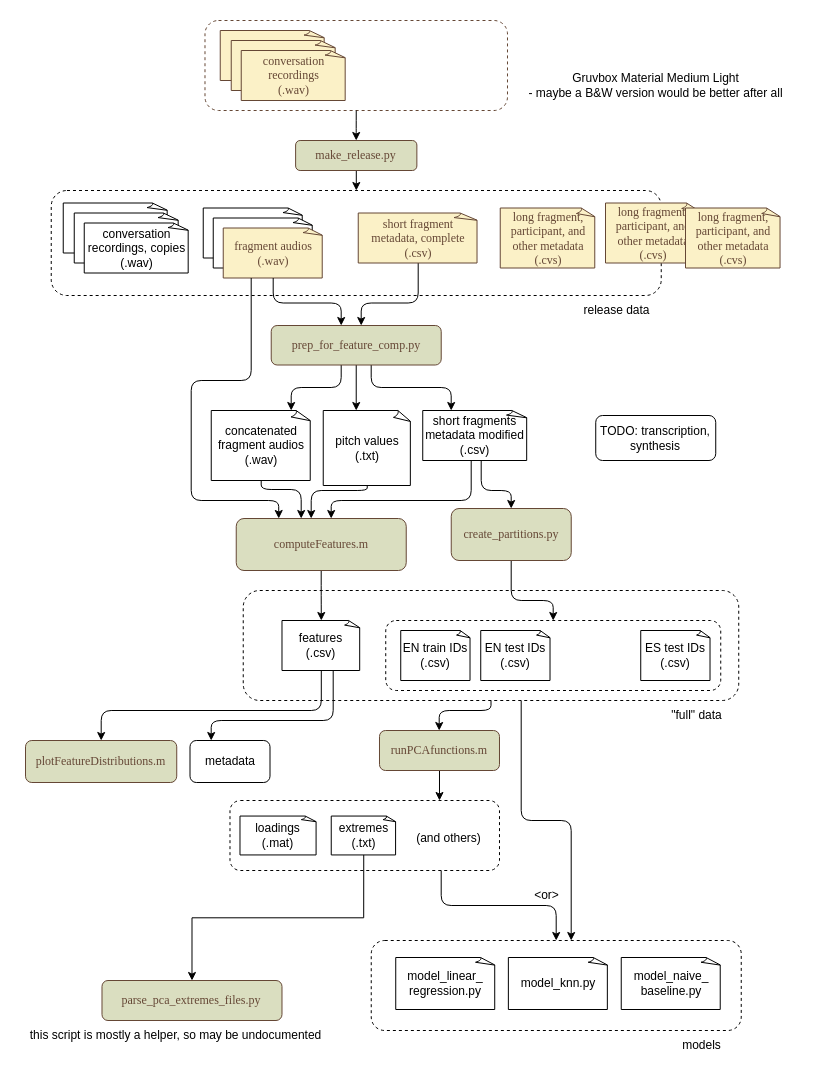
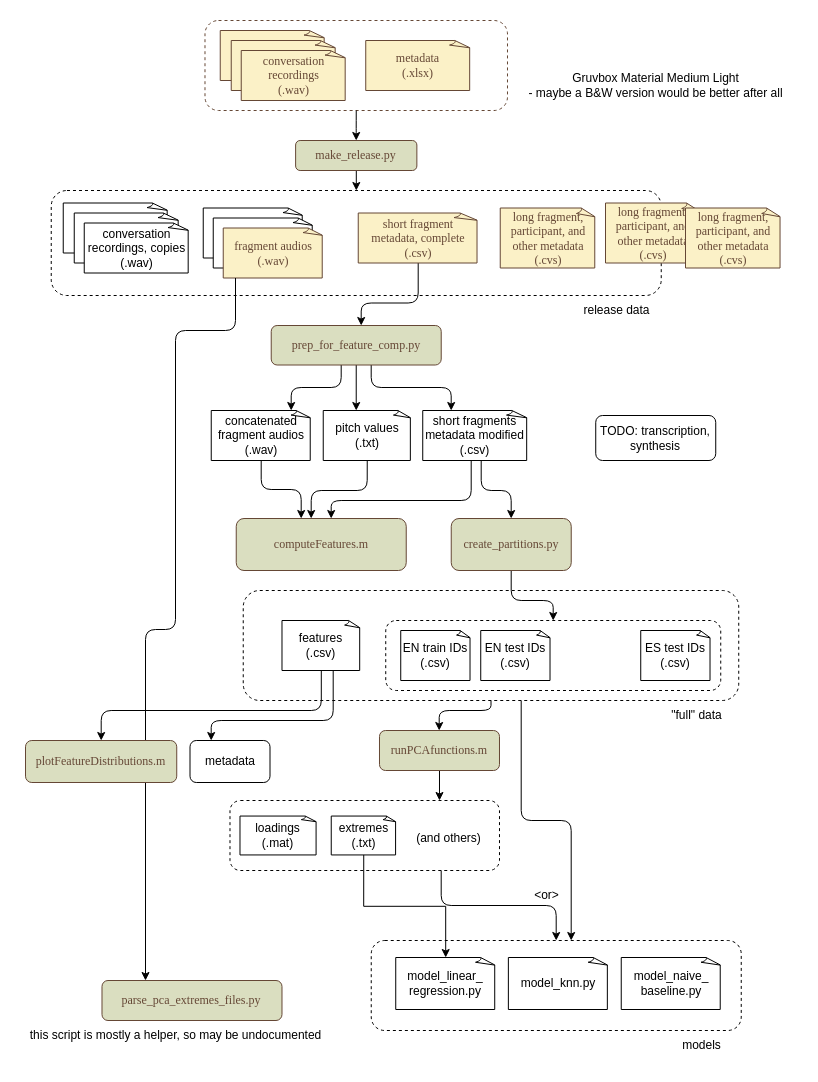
  <mxCell id="0" />
  <mxCell id="1" parent="0" />
  <mxCell id="2" style="edgeStyle=orthogonalEdgeStyle;rounded=1;orthogonalLoop=1;jettySize=auto;html=1;" parent="1" source="4" target="20" edge="1"><mxGeometry relative="1" as="geometry"><Array as="points"><mxPoint x="490.74" y="710" /><mxPoint x="438.74" y="710" /></Array></mxGeometry></mxCell>
  <mxCell id="3" style="edgeStyle=orthogonalEdgeStyle;rounded=1;orthogonalLoop=1;jettySize=auto;html=1;" parent="1" source="4" target="55" edge="1"><mxGeometry relative="1" as="geometry"><Array as="points"><mxPoint x="520.74" y="820" /><mxPoint x="570.74" y="820" /></Array></mxGeometry></mxCell>
  <mxCell id="4" value="" style="rounded=1;whiteSpace=wrap;html=1;fillColor=none;dashed=1;" parent="1" vertex="1"><mxGeometry x="242.74" y="590" width="495.5" height="110" as="geometry" /></mxCell>
  <mxCell id="5" value="" style="rounded=1;whiteSpace=wrap;html=1;fillColor=none;dashed=1;" parent="1" vertex="1"><mxGeometry x="50.74" y="190" width="610" height="105" as="geometry" /></mxCell>
  <mxCell id="6" value="" style="rounded=1;whiteSpace=wrap;html=1;fillColor=none;strokeColor=#654735;strokeWidth=1;fillStyle=solid;gradientColor=none;dashed=1;perimeterSpacing=0;" parent="1" vertex="1"><mxGeometry x="204.49" y="20" width="302.5" height="90" as="geometry" /></mxCell>
  <mxCell id="7" style="edgeStyle=orthogonalEdgeStyle;rounded=1;orthogonalLoop=1;jettySize=auto;html=1;" parent="1" source="8" target="49" edge="1"><mxGeometry relative="1" as="geometry"><Array as="points"><mxPoint x="510.74" y="600" /><mxPoint x="552.74" y="600" /></Array></mxGeometry></mxCell>
- <mxCell id="8" value="create_partitions.py" style="rounded=1;whiteSpace=wrap;html=1;fontFamily=Atkinson Hyperlegible;fillColor=#DADEC0;strokeColor=#654735;fontColor=#654735;" parent="1" vertex="1"><mxGeometry x="450.74" y="508" width="120" height="52" as="geometry" /></mxCell>
+ <mxCell id="8" value="create_partitions.py" style="rounded=1;whiteSpace=wrap;html=1;fontFamily=Atkinson Hyperlegible;fillColor=#DADEC0;strokeColor=#654735;fontColor=#654735;" parent="1" vertex="1"><mxGeometry x="450.74" y="518" width="120" height="52" as="geometry" /></mxCell>
  <mxCell id="9" style="edgeStyle=orthogonalEdgeStyle;rounded=1;orthogonalLoop=1;jettySize=auto;html=1;" parent="1" source="12" target="15" edge="1"><mxGeometry relative="1" as="geometry"><mxPoint x="455.74" y="739.5" as="targetPoint" /><Array as="points"><mxPoint x="370.74" y="387" /><mxPoint x="450.74" y="387" /></Array></mxGeometry></mxCell>
  <mxCell id="10" style="edgeStyle=orthogonalEdgeStyle;rounded=1;orthogonalLoop=1;jettySize=auto;html=1;" parent="1" source="12" target="33" edge="1"><mxGeometry relative="1" as="geometry"><Array as="points"><mxPoint x="340.74" y="387" /><mxPoint x="290.74" y="387" /></Array></mxGeometry></mxCell>
  <mxCell id="11" style="edgeStyle=orthogonalEdgeStyle;rounded=1;orthogonalLoop=1;jettySize=auto;html=1;" parent="1" source="12" target="42" edge="1"><mxGeometry relative="1" as="geometry"><Array as="points"><mxPoint x="355.74" y="427.5" /><mxPoint x="355.74" y="427.5" /></Array></mxGeometry></mxCell>
  <mxCell id="12" value="prep_for_feature_comp.py" style="rounded=1;whiteSpace=wrap;html=1;fontFamily=Atkinson Hyperlegible;fillColor=#DADEC0;strokeColor=#654735;fontColor=#654735;" parent="1" vertex="1"><mxGeometry x="270.73" y="325" width="170" height="39.5" as="geometry" /></mxCell>
  <mxCell id="13" style="edgeStyle=orthogonalEdgeStyle;rounded=1;orthogonalLoop=1;jettySize=auto;html=1;" parent="1" source="15" target="17" edge="1"><mxGeometry relative="1" as="geometry"><Array as="points"><mxPoint x="470.74" y="500" /><mxPoint x="330.74" y="500" /></Array></mxGeometry></mxCell>
  <mxCell id="14" style="edgeStyle=orthogonalEdgeStyle;rounded=1;orthogonalLoop=1;jettySize=auto;html=1;" parent="1" source="15" target="8" edge="1"><mxGeometry relative="1" as="geometry"><Array as="points"><mxPoint x="480.74" y="490" /><mxPoint x="510.74" y="490" /></Array></mxGeometry></mxCell>
  <mxCell id="15" value="short fragments metadata modified&lt;br&gt;(.csv)" style="whiteSpace=wrap;html=1;shape=mxgraph.basic.document;rounded=1;" parent="1" vertex="1"><mxGeometry x="422.24" y="410" width="105" height="50" as="geometry" /></mxCell>
- <mxCell id="16" style="edgeStyle=orthogonalEdgeStyle;rounded=1;orthogonalLoop=1;jettySize=auto;html=1;" parent="1" source="17" target="25" edge="1"><mxGeometry relative="1" as="geometry" /></mxCell>
  <mxCell id="17" value="computeFeatures.m" style="rounded=1;whiteSpace=wrap;html=1;fontFamily=Atkinson Hyperlegible;fillColor=#DADEC0;strokeColor=#654735;fontColor=#654735;" parent="1" vertex="1"><mxGeometry x="235.74" y="518" width="170" height="52" as="geometry" /></mxCell>
  <mxCell id="18" style="edgeStyle=orthogonalEdgeStyle;rounded=1;orthogonalLoop=1;jettySize=auto;html=1;exitX=0.5;exitY=1;exitDx=0;exitDy=0;exitPerimeter=0;" parent="1" source="15" target="15" edge="1"><mxGeometry relative="1" as="geometry" /></mxCell>
  <mxCell id="19" style="edgeStyle=orthogonalEdgeStyle;rounded=1;orthogonalLoop=1;jettySize=auto;html=1;" parent="1" source="20" target="62" edge="1"><mxGeometry relative="1" as="geometry"><Array as="points"><mxPoint x="438.74" y="840" /><mxPoint x="438.74" y="840" /></Array></mxGeometry></mxCell>
  <mxCell id="20" value="runPCAfunctions.m" style="rounded=1;whiteSpace=wrap;html=1;fontFamily=Atkinson Hyperlegible;fillColor=#DADEC0;strokeColor=#654735;fontColor=#654735;" parent="1" vertex="1"><mxGeometry x="378.99" y="730" width="120" height="40" as="geometry" /></mxCell>
  <mxCell id="21" style="edgeStyle=orthogonalEdgeStyle;rounded=1;orthogonalLoop=1;jettySize=auto;html=1;entryX=0.5;entryY=0;entryDx=0;entryDy=0;" parent="1" source="22" target="5" edge="1"><mxGeometry relative="1" as="geometry" /></mxCell>
  <mxCell id="22" value="make_release.py" style="rounded=1;whiteSpace=wrap;html=1;strokeColor=#654735;fontColor=#654735;fillColor=#DADEC0;fontFamily=Atkinson Hyperlegible;" parent="1" vertex="1"><mxGeometry x="295.11" y="140" width="121.25" height="30" as="geometry" /></mxCell>
  <mxCell id="23" style="edgeStyle=orthogonalEdgeStyle;rounded=1;orthogonalLoop=1;jettySize=auto;html=1;" parent="1" source="25" target="66" edge="1"><mxGeometry relative="1" as="geometry"><Array as="points"><mxPoint x="332.74" y="720" /><mxPoint x="210.74" y="720" /></Array></mxGeometry></mxCell>
  <mxCell id="24" style="edgeStyle=orthogonalEdgeStyle;rounded=1;orthogonalLoop=1;jettySize=auto;html=1;" parent="1" source="25" target="77" edge="1"><mxGeometry relative="1" as="geometry"><Array as="points"><mxPoint x="320.74" y="710" /><mxPoint x="100.74" y="710" /></Array></mxGeometry></mxCell>
  <mxCell id="25" value="features&lt;br&gt;(.csv)" style="whiteSpace=wrap;html=1;shape=mxgraph.basic.document;rounded=1;" parent="1" vertex="1"><mxGeometry x="281.49" y="620" width="78.5" height="50" as="geometry" /></mxCell>
+ <mxCell id="26" value="metadata&lt;br&gt;(.xlsx)" style="whiteSpace=wrap;html=1;shape=mxgraph.basic.document;rounded=1;fillColor=#fbf1c7;strokeColor=#654735;fontColor=#654735;fontFamily=Atkinson Hyperlegible;" parent="1" vertex="1"><mxGeometry x="365.24" y="40" width="105" height="50" as="geometry" /></mxCell>
  <mxCell id="27" value="" style="group;rounded=1;" parent="1" vertex="1" connectable="0"><mxGeometry x="219.74" y="30" width="126" height="70" as="geometry" /></mxCell>
  <mxCell id="28" value="" style="whiteSpace=wrap;html=1;shape=mxgraph.basic.document;rounded=1;fillColor=#fbf1c7;strokeColor=#654735;fontColor=#654735;" parent="27" vertex="1"><mxGeometry width="105" height="50" as="geometry" /></mxCell>
  <mxCell id="29" value="" style="whiteSpace=wrap;html=1;shape=mxgraph.basic.document;rounded=1;fillColor=#fbf1c7;strokeColor=#654735;fontColor=#654735;" parent="27" vertex="1"><mxGeometry x="11" y="10" width="105" height="50" as="geometry" /></mxCell>
  <mxCell id="30" value="conversation recordings&lt;br&gt;(.wav)" style="whiteSpace=wrap;html=1;shape=mxgraph.basic.document;rounded=1;fillColor=#fbf1c7;strokeColor=#654735;fontColor=#654735;fontFamily=Atkinson Hyperlegible;" parent="27" vertex="1"><mxGeometry x="21" y="20" width="105" height="50" as="geometry" /></mxCell>
  <mxCell id="31" style="edgeStyle=orthogonalEdgeStyle;rounded=1;orthogonalLoop=1;jettySize=auto;html=1;exitX=0.5;exitY=1;exitDx=0;exitDy=0;entryX=0.5;entryY=0;entryDx=0;entryDy=0;endArrow=classic;endFill=1;" parent="1" source="6" target="22" edge="1"><mxGeometry relative="1" as="geometry"><Array as="points"><mxPoint x="355.74" y="130" /><mxPoint x="355.74" y="130" /></Array></mxGeometry></mxCell>
  <mxCell id="32" style="edgeStyle=orthogonalEdgeStyle;rounded=1;orthogonalLoop=1;jettySize=auto;html=1;" parent="1" source="33" target="17" edge="1"><mxGeometry relative="1" as="geometry"><Array as="points"><mxPoint x="260.74" y="489" /><mxPoint x="300.74" y="489" /></Array></mxGeometry></mxCell>
- <mxCell id="33" value="concatenated fragment audios&lt;br&gt;(.wav)" style="whiteSpace=wrap;html=1;shape=mxgraph.basic.document;rounded=1;" parent="1" vertex="1"><mxGeometry x="210.74" y="410" width="100" height="70" as="geometry" /></mxCell>
+ <mxCell id="33" value="concatenated fragment audios&lt;br&gt;(.wav)" style="whiteSpace=wrap;html=1;shape=mxgraph.basic.document;rounded=1;" parent="1" vertex="1"><mxGeometry x="210.74" y="410" width="100" height="50" as="geometry" /></mxCell>
  <mxCell id="34" value="" style="group;rounded=1;" parent="1" vertex="1" connectable="0"><mxGeometry x="202.74" y="207.5" width="120" height="70" as="geometry" /></mxCell>
  <mxCell id="35" value="" style="whiteSpace=wrap;html=1;shape=mxgraph.basic.document;rounded=1;" parent="34" vertex="1"><mxGeometry width="100" height="50" as="geometry" /></mxCell>
  <mxCell id="36" value="" style="whiteSpace=wrap;html=1;shape=mxgraph.basic.document;rounded=1;" parent="34" vertex="1"><mxGeometry x="10" y="10" width="100" height="50" as="geometry" /></mxCell>
  <mxCell id="37" value="fragment audios&lt;br&gt;(.wav)" style="whiteSpace=wrap;html=1;shape=mxgraph.basic.document;rounded=1;fontFamily=Atkinson Hyperlegible;fillColor=#fbf1c7;strokeColor=#654735;fontColor=#654735;" parent="34" vertex="1"><mxGeometry x="20" y="20" width="100" height="50" as="geometry" /></mxCell>
  <mxCell id="38" style="edgeStyle=orthogonalEdgeStyle;rounded=1;orthogonalLoop=1;jettySize=auto;html=1;" parent="1" source="39" target="12" edge="1"><mxGeometry relative="1" as="geometry"><Array as="points"><mxPoint x="417.74" y="302.5" /><mxPoint x="360.74" y="302.5" /></Array></mxGeometry></mxCell>
  <mxCell id="39" value="short fragment metadata, complete&lt;br&gt;(.csv)" style="whiteSpace=wrap;html=1;shape=mxgraph.basic.document;rounded=1;fontFamily=Atkinson Hyperlegible;fillColor=#fbf1c7;strokeColor=#654735;fontColor=#654735;" parent="1" vertex="1"><mxGeometry x="357.74" y="212.5" width="120" height="50" as="geometry" /></mxCell>
  <mxCell id="40" value="release data" style="text;html=1;align=center;verticalAlign=middle;resizable=0;points=[];autosize=1;strokeColor=none;fillColor=none;rounded=1;" parent="1" vertex="1"><mxGeometry x="570.74" y="295" width="90" height="30" as="geometry" /></mxCell>
  <mxCell id="41" style="edgeStyle=orthogonalEdgeStyle;rounded=1;orthogonalLoop=1;jettySize=auto;html=1;exitX=0.5;exitY=1;exitDx=0;exitDy=0;exitPerimeter=0;" parent="1" source="42" target="17" edge="1"><mxGeometry relative="1" as="geometry"><Array as="points"><mxPoint x="366.74" y="490" /><mxPoint x="310.74" y="490" /></Array></mxGeometry></mxCell>
- <mxCell id="42" value="pitch values&lt;br&gt;(.txt)" style="whiteSpace=wrap;html=1;shape=mxgraph.basic.document;rounded=1;" parent="1" vertex="1"><mxGeometry x="322.74" y="410" width="88" height="75" as="geometry" /></mxCell>
+ <mxCell id="42" value="pitch values&lt;br&gt;(.txt)" style="whiteSpace=wrap;html=1;shape=mxgraph.basic.document;rounded=1;" parent="1" vertex="1"><mxGeometry x="322.74" y="410" width="88" height="50" as="geometry" /></mxCell>
  <mxCell id="43" value="TODO: transcription, synthesis" style="rounded=1;whiteSpace=wrap;html=1;" parent="1" vertex="1"><mxGeometry x="595.24" y="415" width="120" height="45" as="geometry" /></mxCell>
  <mxCell id="44" value="" style="group;rounded=1;" parent="1" vertex="1" connectable="0"><mxGeometry x="62.74" y="202.5" width="126" height="70" as="geometry" /></mxCell>
  <mxCell id="45" value="" style="whiteSpace=wrap;html=1;shape=mxgraph.basic.document;rounded=1;" parent="44" vertex="1"><mxGeometry width="105" height="50" as="geometry" /></mxCell>
  <mxCell id="46" value="" style="whiteSpace=wrap;html=1;shape=mxgraph.basic.document;rounded=1;" parent="44" vertex="1"><mxGeometry x="11" y="10" width="105" height="50" as="geometry" /></mxCell>
  <mxCell id="47" value="conversation recordings, copies&lt;br&gt;(.wav)" style="whiteSpace=wrap;html=1;shape=mxgraph.basic.document;rounded=1;" parent="44" vertex="1"><mxGeometry x="21" y="20" width="105" height="50" as="geometry" /></mxCell>
  <mxCell id="48" value="" style="group;rounded=1;" parent="1" vertex="1" connectable="0"><mxGeometry x="385.24" y="620" width="335" height="70" as="geometry" /></mxCell>
  <mxCell id="49" value="" style="rounded=1;whiteSpace=wrap;html=1;fillColor=none;dashed=1;" parent="48" vertex="1"><mxGeometry width="335" height="70" as="geometry" /></mxCell>
  <mxCell id="50" value="EN test IDs&lt;br&gt;(.csv)" style="whiteSpace=wrap;html=1;shape=mxgraph.basic.document;rounded=1;" parent="48" vertex="1"><mxGeometry x="95" y="10" width="70" height="50" as="geometry" /></mxCell>
  <mxCell id="51" value="EN train IDs&lt;br&gt;(.csv)" style="whiteSpace=wrap;html=1;shape=mxgraph.basic.document;rounded=1;" parent="48" vertex="1"><mxGeometry x="15" y="10" width="70" height="50" as="geometry" /></mxCell>
  <mxCell id="52" value="ES test IDs&lt;br&gt;(.csv)" style="whiteSpace=wrap;html=1;shape=mxgraph.basic.document;rounded=1;" parent="48" vertex="1"><mxGeometry x="255" y="10" width="70" height="50" as="geometry" /></mxCell>
  <mxCell id="53" value="models" style="text;html=1;align=center;verticalAlign=middle;resizable=0;points=[];autosize=1;strokeColor=none;fillColor=none;rounded=1;" parent="1" vertex="1"><mxGeometry x="670.74" y="1030" width="60" height="30" as="geometry" /></mxCell>
  <mxCell id="54" value="" style="group;rounded=1;" parent="1" vertex="1" connectable="0"><mxGeometry x="370.74" y="940" width="370" height="90" as="geometry" /></mxCell>
  <mxCell id="55" value="" style="rounded=1;whiteSpace=wrap;html=1;fillColor=none;dashed=1;" parent="54" vertex="1"><mxGeometry width="370" height="90" as="geometry" /></mxCell>
  <mxCell id="56" value="model_linear_&lt;br&gt;regression.py" style="whiteSpace=wrap;html=1;shape=mxgraph.basic.document;rounded=1;" parent="54" vertex="1"><mxGeometry x="24.5" y="17" width="100" height="52" as="geometry" /></mxCell>
  <mxCell id="57" value="model_naive_&lt;br&gt;baseline.py" style="whiteSpace=wrap;html=1;shape=mxgraph.basic.document;rounded=1;" parent="54" vertex="1"><mxGeometry x="250" y="17" width="100" height="52" as="geometry" /></mxCell>
  <mxCell id="58" value="model_knn.py" style="whiteSpace=wrap;html=1;shape=mxgraph.basic.document;rounded=1;" parent="54" vertex="1"><mxGeometry x="137.12" y="17" width="100" height="52" as="geometry" /></mxCell>
  <mxCell id="59" value="&quot;full&quot; data" style="text;html=1;align=center;verticalAlign=middle;resizable=0;points=[];autosize=1;strokeColor=none;fillColor=none;rounded=1;" parent="1" vertex="1"><mxGeometry x="660.74" y="700" width="70" height="30" as="geometry" /></mxCell>
  <mxCell id="60" value="&amp;lt;or&amp;gt;" style="text;html=1;align=center;verticalAlign=middle;resizable=0;points=[];autosize=1;strokeColor=none;fillColor=none;rounded=1;" parent="1" vertex="1"><mxGeometry x="520.74" y="880" width="50" height="30" as="geometry" /></mxCell>
  <mxCell id="61" value="" style="group;rounded=1;" parent="1" vertex="1" connectable="0"><mxGeometry x="229.49" y="800" width="269.5" height="70" as="geometry" /></mxCell>
  <mxCell id="62" value="" style="rounded=1;whiteSpace=wrap;html=1;fillColor=none;dashed=1;" parent="61" vertex="1"><mxGeometry width="269.5" height="70" as="geometry" /></mxCell>
  <mxCell id="63" value="extremes&lt;br&gt;(.txt)" style="whiteSpace=wrap;html=1;shape=mxgraph.basic.document;rounded=1;" parent="61" vertex="1"><mxGeometry x="101.25" y="15.556" width="65" height="38.889" as="geometry" /></mxCell>
  <mxCell id="64" value="loadings&lt;br&gt;(.mat)" style="whiteSpace=wrap;html=1;shape=mxgraph.basic.document;rounded=1;" parent="61" vertex="1"><mxGeometry x="10" y="15.556" width="76.87" height="38.889" as="geometry" /></mxCell>
  <mxCell id="65" value="(and others)" style="text;html=1;align=center;verticalAlign=middle;resizable=0;points=[];autosize=1;strokeColor=none;fillColor=none;rounded=1;" parent="61" vertex="1"><mxGeometry x="173.25" y="23.333" width="90" height="30" as="geometry" /></mxCell>
  <mxCell id="66" value="metadata" style="rounded=1;whiteSpace=wrap;html=1;" parent="1" vertex="1"><mxGeometry x="189.5" y="740" width="80" height="42" as="geometry" /></mxCell>
- <mxCell id="67" style="edgeStyle=orthogonalEdgeStyle;rounded=1;orthogonalLoop=1;jettySize=auto;html=1;" parent="1" source="37" target="12" edge="1"><mxGeometry relative="1" as="geometry"><Array as="points"><mxPoint x="272.74" y="302.5" /><mxPoint x="340.74" y="302.5" /></Array></mxGeometry></mxCell>
- <mxCell id="68" style="edgeStyle=orthogonalEdgeStyle;rounded=1;orthogonalLoop=1;jettySize=auto;html=1;entryX=0.25;entryY=0;entryDx=0;entryDy=0;" parent="1" source="37" target="17" edge="1"><mxGeometry relative="1" as="geometry"><Array as="points"><mxPoint x="250.74" y="380" /><mxPoint x="190.74" y="380" /><mxPoint x="190.74" y="500" /><mxPoint x="278.74" y="500" /></Array></mxGeometry></mxCell>
  <mxCell id="69" style="edgeStyle=orthogonalEdgeStyle;rounded=1;orthogonalLoop=1;jettySize=auto;html=1;" parent="1" source="62" target="55" edge="1"><mxGeometry relative="1" as="geometry"><Array as="points"><mxPoint x="440.74" y="905" /><mxPoint x="555.74" y="905" /></Array></mxGeometry></mxCell>
  <mxCell id="70" value="Gruvbox Material Medium Light&lt;br&gt;- maybe a B&amp;amp;W version would be better after all" style="text;html=1;align=center;verticalAlign=middle;resizable=0;points=[];autosize=1;strokeColor=none;fillColor=none;" parent="1" vertex="1"><mxGeometry x="515.24" y="65" width="280" height="40" as="geometry" /></mxCell>
  <mxCell id="71" value="long fragment, participant, and other metadata&lt;br&gt;(.cvs)" style="whiteSpace=wrap;html=1;shape=mxgraph.basic.document;rounded=1;fontFamily=Atkinson Hyperlegible;fillColor=#fbf1c7;strokeColor=#654735;fontColor=#654735;" parent="1" vertex="1"><mxGeometry x="499.74" y="207.5" width="95.5" height="60" as="geometry" /></mxCell>
  <mxCell id="72" value="long fragment, participant, and other metadata&lt;br&gt;(.cvs)" style="whiteSpace=wrap;html=1;shape=mxgraph.basic.document;rounded=1;fontFamily=Atkinson Hyperlegible;fillColor=#fbf1c7;strokeColor=#654735;fontColor=#654735;" parent="1" vertex="1"><mxGeometry x="605" y="202.5" width="95.5" height="60" as="geometry" /></mxCell>
  <mxCell id="73" value="long fragment, participant, and other metadata&lt;br&gt;(.cvs)" style="whiteSpace=wrap;html=1;shape=mxgraph.basic.document;rounded=1;fontFamily=Atkinson Hyperlegible;fillColor=#fbf1c7;strokeColor=#654735;fontColor=#654735;" parent="1" vertex="1"><mxGeometry x="685" y="207.5" width="95.5" height="60" as="geometry" /></mxCell>
  <mxCell id="74" value="parse_pca_extremes_files.py" style="rounded=1;whiteSpace=wrap;html=1;fontFamily=Atkinson Hyperlegible;fillColor=#DADEC0;strokeColor=#654735;fontColor=#654735;" vertex="1" parent="1"><mxGeometry x="101.49" y="980" width="180" height="40" as="geometry" /></mxCell>
- <mxCell id="75" style="edgeStyle=orthogonalEdgeStyle;rounded=0;orthogonalLoop=1;jettySize=auto;html=1;exitX=0.5;exitY=1;exitDx=0;exitDy=0;exitPerimeter=0;entryX=0.5;entryY=0;entryDx=0;entryDy=0;" edge="1" parent="1" source="63" target="74"><mxGeometry relative="1" as="geometry" /></mxCell>
+ <mxCell id="75" style="edgeStyle=orthogonalEdgeStyle;rounded=0;orthogonalLoop=1;jettySize=auto;html=1;exitX=0.5;exitY=1;exitDx=0;exitDy=0;exitPerimeter=0;" edge="1" parent="1" source="63" target="56"><mxGeometry relative="1" as="geometry" /></mxCell>
+ <mxCell id="76" style="edgeStyle=orthogonalEdgeStyle;rounded=1;orthogonalLoop=1;jettySize=auto;html=1;" edge="1" parent="1" source="37" target="74"><mxGeometry relative="1" as="geometry"><Array as="points"><mxPoint x="235" y="330" /><mxPoint x="175" y="330" /><mxPoint x="175" y="629" /><mxPoint x="145" y="629" /></Array></mxGeometry></mxCell>
  <mxCell id="77" value="plotFeatureDistributions.m" style="rounded=1;whiteSpace=wrap;html=1;fontFamily=Atkinson Hyperlegible;fillColor=#DADEC0;strokeColor=#654735;fontColor=#654735;" parent="1" vertex="1"><mxGeometry x="25" y="740" width="151.24" height="42" as="geometry" /></mxCell>
  <mxCell id="78" value="this script is mostly a helper, so may be undocumented" style="text;html=1;align=center;verticalAlign=middle;resizable=0;points=[];autosize=1;strokeColor=none;fillColor=none;" vertex="1" parent="1"><mxGeometry x="20" y="1020" width="310" height="30" as="geometry" /></mxCell>
